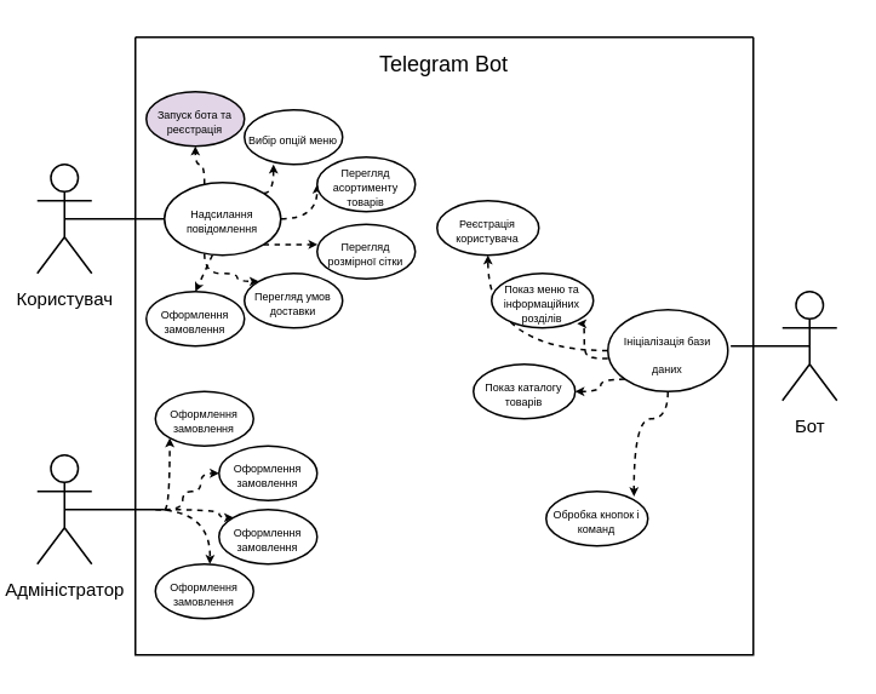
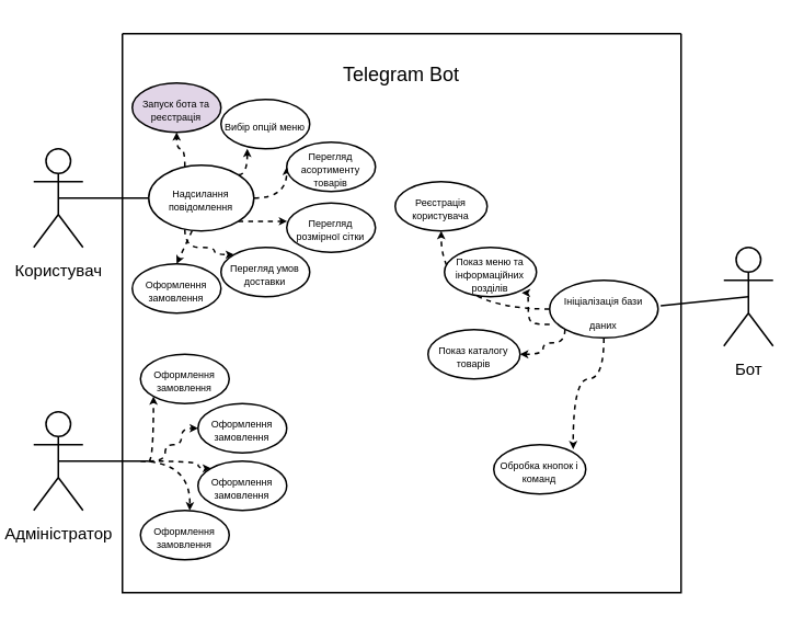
  <mxCell id="0" />
  <mxCell id="1" parent="0" />
  <mxCell id="2" style="edgeStyle=orthogonalEdgeStyle;rounded=0;orthogonalLoop=1;jettySize=auto;html=1;exitX=0.5;exitY=0.5;exitDx=0;exitDy=0;exitPerimeter=0;entryX=0;entryY=0.5;entryDx=0;entryDy=0;endArrow=none;endFill=0;" edge="1" parent="1" source="3" target="21"><mxGeometry relative="1" as="geometry" /></mxCell>
  <mxCell id="3" value="&lt;font style=&quot;font-size: 10px;&quot;&gt;Користувач&lt;/font&gt;" style="shape=umlActor;verticalLabelPosition=bottom;verticalAlign=top;html=1;outlineConnect=0;" parent="1" vertex="1"><mxGeometry x="20" y="90" width="30" height="60" as="geometry" /></mxCell>
  <mxCell id="4" value="&lt;font style=&quot;font-size: 10px;&quot;&gt;Адміністратор&lt;/font&gt;" style="shape=umlActor;verticalLabelPosition=bottom;verticalAlign=top;html=1;outlineConnect=0;" parent="1" vertex="1"><mxGeometry x="20" y="250" width="30" height="60" as="geometry" /></mxCell>
- <mxCell id="5" value="&lt;font style=&quot;font-size: 10px;&quot;&gt;Бот&lt;/font&gt;" style="shape=umlActor;verticalLabelPosition=bottom;verticalAlign=top;html=1;outlineConnect=0;" parent="1" vertex="1"><mxGeometry x="430" y="160" width="30" height="60" as="geometry" /></mxCell>
+ <mxCell id="5" value="&lt;font style=&quot;font-size: 10px;&quot;&gt;Бот&lt;/font&gt;" style="shape=umlActor;verticalLabelPosition=bottom;verticalAlign=top;html=1;outlineConnect=0;" parent="1" vertex="1"><mxGeometry x="440" y="150" width="30" height="60" as="geometry" /></mxCell>
  <mxCell id="6" value="" style="swimlane;startSize=0;" parent="1" vertex="1"><mxGeometry x="74" y="20" width="340" height="340" as="geometry"><mxRectangle x="310" y="90" width="50" height="40" as="alternateBounds" /></mxGeometry></mxCell>
- <mxCell id="7" value="Telegram Bot" style="text;html=1;align=center;verticalAlign=middle;whiteSpace=wrap;rounded=0;" parent="6" vertex="1"><mxGeometry x="130" width="80" height="30" as="geometry" /></mxCell>
+ <mxCell id="7" value="Telegram Bot" style="text;html=1;align=center;verticalAlign=middle;whiteSpace=wrap;rounded=0;" parent="6" vertex="1"><mxGeometry x="130" y="10" width="80" height="30" as="geometry" /></mxCell>
  <mxCell id="8" value="&lt;p style=&quot;line-height: 50%;&quot;&gt;&lt;font style=&quot;font-size: 6px;&quot;&gt;Запуск бота та реєстрація&lt;/font&gt;&lt;/p&gt;" style="ellipse;whiteSpace=wrap;html=1;fillColor=#e1d5e7;" vertex="1" parent="6"><mxGeometry x="6" y="30" width="54" height="30" as="geometry" /></mxCell>
  <mxCell id="9" style="edgeStyle=orthogonalEdgeStyle;rounded=0;orthogonalLoop=1;jettySize=auto;html=1;entryX=0.5;entryY=1;entryDx=0;entryDy=0;curved=1;endSize=2;dashed=1;" edge="1" parent="6" source="12" target="13"><mxGeometry relative="1" as="geometry" /></mxCell>
  <mxCell id="10" style="edgeStyle=orthogonalEdgeStyle;rounded=0;orthogonalLoop=1;jettySize=auto;html=1;exitX=0;exitY=1;exitDx=0;exitDy=0;entryX=1;entryY=0.5;entryDx=0;entryDy=0;curved=1;dashed=1;strokeColor=default;endSize=2;" edge="1" parent="6" source="12" target="15"><mxGeometry relative="1" as="geometry"><Array as="points"><mxPoint x="256" y="188" /><mxPoint x="256" y="195" /></Array></mxGeometry></mxCell>
  <mxCell id="11" style="edgeStyle=orthogonalEdgeStyle;rounded=0;orthogonalLoop=1;jettySize=auto;html=1;curved=1;entryX=0.863;entryY=0.092;entryDx=0;entryDy=0;entryPerimeter=0;dashed=1;strokeWidth=1;endSize=2;" edge="1" parent="6" source="12" target="16"><mxGeometry relative="1" as="geometry"><Array as="points"><mxPoint x="293" y="210" /><mxPoint x="274" y="210" /></Array></mxGeometry></mxCell>
- <mxCell id="12" value="&lt;font style=&quot;font-size: 6px;&quot;&gt;Ініціалізація бази даних&lt;/font&gt;" style="ellipse;whiteSpace=wrap;html=1;" vertex="1" parent="6"><mxGeometry x="260" y="150" width="66" height="45" as="geometry" /></mxCell>
+ <mxCell id="12" value="&lt;font style=&quot;font-size: 6px;&quot;&gt;Ініціалізація бази даних&lt;/font&gt;" style="ellipse;whiteSpace=wrap;html=1;" vertex="1" parent="6"><mxGeometry x="260" y="150" width="66" height="35" as="geometry" /></mxCell>
  <mxCell id="13" value="&lt;p style=&quot;line-height: 50%;&quot;&gt;&lt;font style=&quot;font-size: 6px;&quot;&gt;Реєстрація користувача&lt;/font&gt;&lt;/p&gt;" style="ellipse;whiteSpace=wrap;html=1;" vertex="1" parent="6"><mxGeometry x="166" y="90" width="56" height="30" as="geometry" /></mxCell>
  <mxCell id="14" value="&lt;p style=&quot;line-height: 50%;&quot;&gt;&lt;font style=&quot;font-size: 6px;&quot;&gt;Показ меню та інформаційних розділів&lt;/font&gt;&lt;/p&gt;" style="ellipse;whiteSpace=wrap;html=1;" vertex="1" parent="6"><mxGeometry x="196" y="130" width="56" height="30" as="geometry" /></mxCell>
  <mxCell id="15" value="&lt;p style=&quot;line-height: 50%;&quot;&gt;&lt;font style=&quot;font-size: 6px;&quot;&gt;Показ каталогу товарів&lt;/font&gt;&lt;/p&gt;" style="ellipse;whiteSpace=wrap;html=1;" vertex="1" parent="6"><mxGeometry x="186" y="180" width="56" height="30" as="geometry" /></mxCell>
  <mxCell id="16" value="&lt;p style=&quot;line-height: 50%;&quot;&gt;&lt;font style=&quot;font-size: 6px;&quot;&gt;Обробка кнопок і команд&lt;/font&gt;&lt;/p&gt;" style="ellipse;whiteSpace=wrap;html=1;" vertex="1" parent="6"><mxGeometry x="226" y="250" width="56" height="30" as="geometry" /></mxCell>
  <mxCell id="17" style="edgeStyle=orthogonalEdgeStyle;rounded=0;orthogonalLoop=1;jettySize=auto;html=1;exitX=0;exitY=0;exitDx=0;exitDy=0;entryX=0.841;entryY=0.923;entryDx=0;entryDy=0;curved=1;dashed=1;startSize=6;endSize=2;entryPerimeter=0;" edge="1" parent="6" target="14"><mxGeometry relative="1" as="geometry"><mxPoint x="259.996" y="176.842" as="sourcePoint" /><mxPoint x="246.94" y="160" as="targetPoint" /><Array as="points"><mxPoint x="251" y="177" /><mxPoint x="251" y="175" /><mxPoint x="247" y="175" /><mxPoint x="247" y="158" /></Array></mxGeometry></mxCell>
  <mxCell id="18" value="" style="edgeStyle=orthogonalEdgeStyle;rounded=0;orthogonalLoop=1;jettySize=auto;html=1;curved=1;dashed=1;startSize=6;endSize=2;" edge="1" parent="6" source="21" target="8"><mxGeometry relative="1" as="geometry"><Array as="points"><mxPoint x="38" y="70" /><mxPoint x="33" y="70" /></Array></mxGeometry></mxCell>
  <mxCell id="19" style="edgeStyle=orthogonalEdgeStyle;rounded=0;orthogonalLoop=1;jettySize=auto;html=1;curved=1;dashed=1;endSize=2;" edge="1" parent="6" source="21" target="23"><mxGeometry relative="1" as="geometry" /></mxCell>
  <mxCell id="20" style="edgeStyle=orthogonalEdgeStyle;rounded=0;orthogonalLoop=1;jettySize=auto;html=1;entryX=0;entryY=0;entryDx=0;entryDy=0;curved=1;dashed=1;endSize=2;" edge="1" parent="6" source="21" target="25"><mxGeometry relative="1" as="geometry"><Array as="points"><mxPoint x="38" y="130" /><mxPoint x="56" y="130" /><mxPoint x="56" y="134" /></Array></mxGeometry></mxCell>
  <mxCell id="21" value="&lt;p style=&quot;line-height: 50%;&quot;&gt;&lt;span style=&quot;font-size: 6px;&quot;&gt;Надсилання повідомлення&lt;/span&gt;&lt;/p&gt;" style="ellipse;whiteSpace=wrap;html=1;" vertex="1" parent="6"><mxGeometry x="16" y="80" width="64" height="40" as="geometry" /></mxCell>
  <mxCell id="22" value="&lt;p style=&quot;line-height: 50%;&quot;&gt;&lt;font style=&quot;font-size: 6px;&quot;&gt;Вибір опцій меню&lt;/font&gt;&lt;/p&gt;" style="ellipse;whiteSpace=wrap;html=1;" vertex="1" parent="6"><mxGeometry x="60" y="40" width="54" height="30" as="geometry" /></mxCell>
  <mxCell id="23" value="&lt;p style=&quot;line-height: 50%;&quot;&gt;&lt;font style=&quot;font-size: 6px;&quot;&gt;Перегляд асортименту товарів&lt;/font&gt;&lt;/p&gt;" style="ellipse;whiteSpace=wrap;html=1;" vertex="1" parent="6"><mxGeometry x="100" y="66" width="54" height="30" as="geometry" /></mxCell>
  <mxCell id="24" value="&lt;p style=&quot;line-height: 50%;&quot;&gt;&lt;font style=&quot;font-size: 6px;&quot;&gt;Перегляд розмірної сітки&lt;/font&gt;&lt;/p&gt;" style="ellipse;whiteSpace=wrap;html=1;" vertex="1" parent="6"><mxGeometry x="100" y="103" width="54" height="30" as="geometry" /></mxCell>
  <mxCell id="25" value="&lt;p style=&quot;line-height: 50%;&quot;&gt;&lt;font style=&quot;font-size: 6px;&quot;&gt;Перегляд умов доставки&lt;/font&gt;&lt;/p&gt;" style="ellipse;whiteSpace=wrap;html=1;" vertex="1" parent="6"><mxGeometry x="60" y="130" width="54" height="30" as="geometry" /></mxCell>
  <mxCell id="26" value="&lt;p style=&quot;line-height: 50%;&quot;&gt;&lt;font style=&quot;font-size: 6px;&quot;&gt;Оформлення замовлення&lt;/font&gt;&lt;/p&gt;" style="ellipse;whiteSpace=wrap;html=1;" vertex="1" parent="6"><mxGeometry x="6" y="140" width="54" height="30" as="geometry" /></mxCell>
  <mxCell id="27" style="edgeStyle=orthogonalEdgeStyle;rounded=0;orthogonalLoop=1;jettySize=auto;html=1;exitX=1;exitY=0;exitDx=0;exitDy=0;entryX=0.296;entryY=1;entryDx=0;entryDy=0;entryPerimeter=0;dashed=1;curved=1;endSize=2;" edge="1" parent="6" source="21" target="22"><mxGeometry relative="1" as="geometry" /></mxCell>
  <mxCell id="28" style="edgeStyle=orthogonalEdgeStyle;rounded=0;orthogonalLoop=1;jettySize=auto;html=1;exitX=1;exitY=1;exitDx=0;exitDy=0;entryX=0.005;entryY=0.362;entryDx=0;entryDy=0;entryPerimeter=0;curved=1;dashed=1;endSize=2;" edge="1" parent="6" source="21" target="24"><mxGeometry relative="1" as="geometry" /></mxCell>
  <mxCell id="29" value="" style="endArrow=classic;dashed=1;html=1;rounded=0;exitX=0.413;exitY=0.995;exitDx=0;exitDy=0;endFill=1;endSize=2;entryX=0.5;entryY=0;entryDx=0;entryDy=0;exitPerimeter=0;" edge="1" parent="6" source="21" target="26"><mxGeometry width="50" height="50" relative="1" as="geometry"><mxPoint x="-24" y="170" as="sourcePoint" /><mxPoint x="26" y="120" as="targetPoint" /></mxGeometry></mxCell>
  <mxCell id="30" style="edgeStyle=orthogonalEdgeStyle;rounded=0;orthogonalLoop=1;jettySize=auto;html=1;endSize=2;entryX=0;entryY=1;entryDx=0;entryDy=0;dashed=1;curved=1;" edge="1" parent="6" target="31"><mxGeometry relative="1" as="geometry"><mxPoint x="16" y="260" as="targetPoint" /><mxPoint x="16" y="260" as="sourcePoint" /></mxGeometry></mxCell>
  <mxCell id="31" value="&lt;p style=&quot;line-height: 50%;&quot;&gt;&lt;font style=&quot;font-size: 6px;&quot;&gt;Оформлення замовлення&lt;/font&gt;&lt;/p&gt;" style="ellipse;whiteSpace=wrap;html=1;" vertex="1" parent="6"><mxGeometry x="11" y="195" width="54" height="30" as="geometry" /></mxCell>
  <mxCell id="32" value="&lt;p style=&quot;line-height: 50%;&quot;&gt;&lt;font style=&quot;font-size: 6px;&quot;&gt;Оформлення замовлення&lt;/font&gt;&lt;/p&gt;" style="ellipse;whiteSpace=wrap;html=1;" vertex="1" parent="6"><mxGeometry x="46" y="225" width="54" height="30" as="geometry" /></mxCell>
  <mxCell id="33" style="edgeStyle=orthogonalEdgeStyle;rounded=0;orthogonalLoop=1;jettySize=auto;html=1;endSize=2;entryX=0;entryY=0.5;entryDx=0;entryDy=0;dashed=1;curved=1;" edge="1" parent="6" target="32"><mxGeometry relative="1" as="geometry"><mxPoint x="16" y="260" as="targetPoint" /><mxPoint x="16" y="260" as="sourcePoint" /><Array as="points"><mxPoint x="26" y="260" /><mxPoint x="26" y="250" /><mxPoint x="36" y="250" /><mxPoint x="36" y="240" /></Array></mxGeometry></mxCell>
  <mxCell id="34" value="&lt;p style=&quot;line-height: 50%;&quot;&gt;&lt;font style=&quot;font-size: 6px;&quot;&gt;Оформлення замовлення&lt;/font&gt;&lt;/p&gt;" style="ellipse;whiteSpace=wrap;html=1;" vertex="1" parent="6"><mxGeometry x="46" y="260" width="54" height="30" as="geometry" /></mxCell>
  <mxCell id="35" style="edgeStyle=orthogonalEdgeStyle;rounded=0;orthogonalLoop=1;jettySize=auto;html=1;endSize=2;entryX=0;entryY=0;entryDx=0;entryDy=0;dashed=1;curved=1;" edge="1" parent="6" target="34"><mxGeometry relative="1" as="geometry"><mxPoint x="16" y="260" as="targetPoint" /><mxPoint x="16" y="260" as="sourcePoint" /><Array as="points"><mxPoint x="46" y="260" /><mxPoint x="46" y="264" /></Array></mxGeometry></mxCell>
  <mxCell id="36" value="&lt;p style=&quot;line-height: 50%;&quot;&gt;&lt;font style=&quot;font-size: 6px;&quot;&gt;Оформлення замовлення&lt;/font&gt;&lt;/p&gt;" style="ellipse;whiteSpace=wrap;html=1;" vertex="1" parent="6"><mxGeometry x="11" y="290" width="54" height="30" as="geometry" /></mxCell>
  <mxCell id="37" style="edgeStyle=orthogonalEdgeStyle;rounded=0;orthogonalLoop=1;jettySize=auto;html=1;endSize=2;entryX=0.5;entryY=0;entryDx=0;entryDy=0;dashed=1;curved=1;" edge="1" parent="6"><mxGeometry relative="1" as="geometry"><mxPoint x="41" y="290" as="targetPoint" /><mxPoint x="11" y="259.99" as="sourcePoint" /></mxGeometry></mxCell>
  <mxCell id="38" value="" style="endArrow=none;html=1;rounded=0;entryX=0.5;entryY=0.5;entryDx=0;entryDy=0;entryPerimeter=0;exitX=1.024;exitY=0.444;exitDx=0;exitDy=0;exitPerimeter=0;" edge="1" parent="1" source="12" target="5"><mxGeometry width="50" height="50" relative="1" as="geometry"><mxPoint x="390" y="240" as="sourcePoint" /><mxPoint x="440" y="190" as="targetPoint" /></mxGeometry></mxCell>
  <mxCell id="39" value="" style="endArrow=none;html=1;rounded=0;exitX=0.5;exitY=0.5;exitDx=0;exitDy=0;exitPerimeter=0;" edge="1" parent="1"><mxGeometry width="50" height="50" relative="1" as="geometry"><mxPoint x="35" y="280" as="sourcePoint" /><mxPoint x="90" y="280" as="targetPoint" /></mxGeometry></mxCell>
